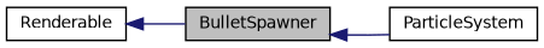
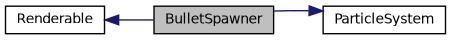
  digraph {
    rankdir=LR
    node [color=black fillcolor=white fontname=Helvetica fontsize=10 shape=record style=filled]
    edge [color=midnightblue dir=back fontname=Helvetica fontsize=10 labelfontname=Helvetica labelfontsize=10 style=solid]
    n1 [fillcolor=grey75 fontcolor=black height=0.2 label=BulletSpawner width=0.4]
    n2 [height=0.2 label=ParticleSystem width=0.4]
    n3 [height=0.2 label=Renderable width=0.4]
-   n1 -> n2
+   n2 -> n1
    n3 -> n1
  }
